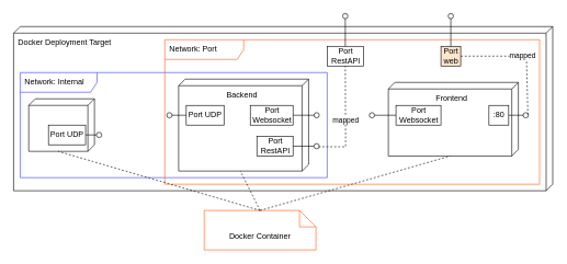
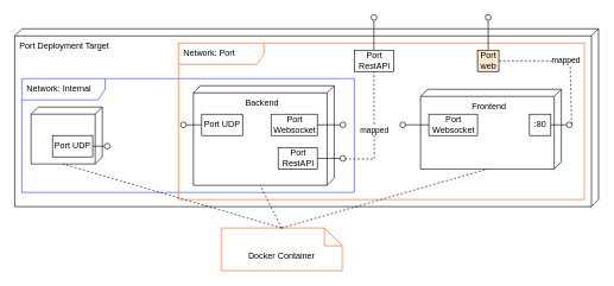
  <mxCell id="0" />
  <mxCell id="1" parent="0" />
- <mxCell id="2" value="Docker Deployment Target" style="verticalAlign=top;align=left;shape=cube;size=10;direction=south;fontStyle=0;html=1;boundedLbl=1;spacingLeft=5;container=0;" vertex="1" parent="1"><mxGeometry y="40" width="820" height="250" as="geometry" x="20" /></mxCell>
+ <mxCell id="2" value="Port Deployment Target" style="verticalAlign=top;align=left;shape=cube;size=10;direction=south;fontStyle=0;html=1;boundedLbl=1;spacingLeft=5;container=0;" vertex="1" parent="1"><mxGeometry y="40" width="820" height="250" as="geometry" x="20" /></mxCell>
  <mxCell id="3" value="" style="verticalAlign=top;align=center;shape=cube;size=10;direction=south;html=1;boundedLbl=1;spacingLeft=5;" vertex="1" parent="1"><mxGeometry x="43" y="150" width="100" height="80" as="geometry"><mxPoint x="-57" y="-160" as="offset" /></mxGeometry></mxCell>
  <mxCell id="4" value="Backend" style="verticalAlign=top;align=center;shape=cube;size=10;direction=south;html=1;boundedLbl=1;spacingLeft=5;" vertex="1" parent="1"><mxGeometry x="271" y="120" width="197.722" height="140" as="geometry" /></mxCell>
  <mxCell id="5" value="Frontend" style="verticalAlign=top;align=center;shape=cube;size=10;direction=south;html=1;boundedLbl=1;spacingLeft=5;" vertex="1" parent="1"><mxGeometry x="590" y="125" width="197.722" height="112.14" as="geometry" /></mxCell>
  <mxCell id="6" value="" style="endArrow=none;html=1;rounded=0;align=center;verticalAlign=top;endFill=0;labelBackgroundColor=none;endSize=2;" edge="1" source="27" target="7" parent="1"><mxGeometry relative="1" as="geometry" /></mxCell>
  <mxCell id="7" value="" style="ellipse;html=1;fontSize=11;align=center;fillColor=none;points=[];aspect=fixed;resizable=0;verticalAlign=bottom;labelPosition=center;verticalLabelPosition=top;flipH=1;" vertex="1" parent="1"><mxGeometry x="146" y="201" width="8" height="8" as="geometry" /></mxCell>
  <mxCell id="8" value="Port &lt;br&gt;Websocket" style="html=1;rounded=0;" vertex="1" parent="1"><mxGeometry x="380" y="160" width="65" height="30" as="geometry" /></mxCell>
  <mxCell id="9" value="" style="endArrow=none;html=1;rounded=0;align=center;verticalAlign=top;endFill=0;labelBackgroundColor=none;endSize=2;" edge="1" source="8" target="10" parent="1"><mxGeometry relative="1" as="geometry" /></mxCell>
  <mxCell id="10" value="" style="ellipse;html=1;fontSize=11;align=center;fillColor=none;points=[];aspect=fixed;resizable=0;verticalAlign=bottom;labelPosition=center;verticalLabelPosition=top;flipH=1;" vertex="1" parent="1"><mxGeometry x="476.9" y="171" width="8" height="8" as="geometry" /></mxCell>
  <mxCell id="11" value="Port&lt;br&gt;RestAPI" style="html=1;rounded=0;" vertex="1" parent="1"><mxGeometry x="390" y="207.14" width="55" height="30" as="geometry" /></mxCell>
  <mxCell id="12" value="" style="endArrow=none;html=1;rounded=0;align=center;verticalAlign=top;endFill=0;labelBackgroundColor=none;endSize=2;" edge="1" source="11" target="13" parent="1"><mxGeometry relative="1" as="geometry" /></mxCell>
  <mxCell id="13" value="" style="ellipse;html=1;fontSize=11;align=center;fillColor=none;points=[];aspect=fixed;resizable=0;verticalAlign=bottom;labelPosition=center;verticalLabelPosition=top;flipH=1;" vertex="1" parent="1"><mxGeometry x="476.9" y="218.14" width="8" height="8" as="geometry" /></mxCell>
  <mxCell id="14" value="Port&lt;br&gt;Websocket" style="html=1;rounded=0;flipV=0;direction=west;" vertex="1" parent="1"><mxGeometry x="601.6" y="160" width="68.4" height="30" as="geometry" /></mxCell>
  <mxCell id="15" value="Network: Internal" style="shape=umlFrame;whiteSpace=wrap;html=1;width=117;height=30;boundedLbl=1;verticalAlign=middle;align=left;spacingLeft=5;strokeColor=#3643FF;" vertex="1" parent="1"><mxGeometry x="30" y="110" width="467" height="160" as="geometry" /></mxCell>
  <mxCell id="16" value="" style="endArrow=none;html=1;rounded=0;align=center;verticalAlign=top;endFill=0;labelBackgroundColor=none;endSize=2;" edge="1" source="14" target="17" parent="1"><mxGeometry relative="1" as="geometry" /></mxCell>
  <mxCell id="17" value="" style="ellipse;html=1;fontSize=11;align=center;fillColor=none;points=[];aspect=fixed;resizable=0;verticalAlign=bottom;labelPosition=center;verticalLabelPosition=top;flipH=1;flipV=0;" vertex="1" parent="1"><mxGeometry x="561" y="171" width="8" height="8" as="geometry" /></mxCell>
  <mxCell id="18" value="Port UDP" style="html=1;rounded=0;flipV=0;direction=west;" vertex="1" parent="1"><mxGeometry x="282.6" y="160" width="57.4" height="30" as="geometry" /></mxCell>
  <mxCell id="19" value="" style="endArrow=none;html=1;rounded=0;align=center;verticalAlign=top;endFill=0;labelBackgroundColor=none;endSize=2;" edge="1" parent="1" source="18" target="20"><mxGeometry relative="1" as="geometry" /></mxCell>
  <mxCell id="20" value="" style="ellipse;html=1;fontSize=11;align=center;fillColor=none;points=[];aspect=fixed;resizable=0;verticalAlign=bottom;labelPosition=center;verticalLabelPosition=top;flipH=1;flipV=0;" vertex="1" parent="1"><mxGeometry x="253" y="171" width="8" height="8" as="geometry" /></mxCell>
  <mxCell id="21" value=":80" style="html=1;rounded=0;" vertex="1" parent="1"><mxGeometry x="743" y="160" width="30" height="30" as="geometry" /></mxCell>
  <mxCell id="22" value="" style="endArrow=none;html=1;rounded=0;align=center;verticalAlign=top;endFill=0;labelBackgroundColor=none;endSize=2;" edge="1" source="21" target="23" parent="1"><mxGeometry relative="1" as="geometry" /></mxCell>
  <mxCell id="23" value="" style="ellipse;html=1;fontSize=11;align=center;fillColor=none;points=[];aspect=fixed;resizable=0;verticalAlign=bottom;labelPosition=center;verticalLabelPosition=top;flipH=1;" vertex="1" parent="1"><mxGeometry x="795" y="171" width="8" height="8" as="geometry" /></mxCell>
  <mxCell id="24" value="Network: Port" style="shape=umlFrame;whiteSpace=wrap;html=1;width=120;height=30;boundedLbl=1;verticalAlign=middle;align=left;spacingLeft=5;strokeColor=#FF601C;" vertex="1" parent="1"><mxGeometry x="250" y="60" width="570" height="220" as="geometry" /></mxCell>
  <mxCell id="25" value="Docker Container" style="shape=note2;boundedLbl=1;whiteSpace=wrap;html=1;size=25;verticalAlign=top;align=center;strokeColor=#FF601C;" vertex="1" parent="1"><mxGeometry x="309.86" y="320" width="170" height="60" as="geometry" /></mxCell>
  <mxCell id="26" value="" style="endArrow=none;dashed=1;html=1;rounded=0;exitX=0.5;exitY=0;exitDx=0;exitDy=0;exitPerimeter=0;entryX=0;entryY=0;entryDx=80;entryDy=55;entryPerimeter=0;" edge="1" parent="1" source="25" target="3"><mxGeometry width="50" height="50" relative="1" as="geometry"><mxPoint x="270" y="340" as="sourcePoint" /><mxPoint x="200" y="320" as="targetPoint" /></mxGeometry></mxCell>
  <mxCell id="27" value="Port UDP" style="html=1;rounded=0;" vertex="1" parent="1"><mxGeometry x="73" y="190" width="56.5" height="30" as="geometry" /></mxCell>
  <mxCell id="28" value="" style="endArrow=none;dashed=1;html=1;rounded=0;exitX=0.5;exitY=0;exitDx=0;exitDy=0;exitPerimeter=0;entryX=0;entryY=0;entryDx=112.14;entryDy=103.861;entryPerimeter=0;" edge="1" parent="1" source="25" target="5"><mxGeometry width="50" height="50" relative="1" as="geometry"><mxPoint x="360" y="370" as="sourcePoint" /><mxPoint x="650" y="350" as="targetPoint" /></mxGeometry></mxCell>
  <mxCell id="29" value="" style="endArrow=none;dashed=1;html=1;rounded=0;exitX=0.5;exitY=0;exitDx=0;exitDy=0;exitPerimeter=0;entryX=0;entryY=0;entryDx=140;entryDy=103.861;entryPerimeter=0;" edge="1" parent="1" source="25" target="4"><mxGeometry width="50" height="50" relative="1" as="geometry"><mxPoint x="370" y="380" as="sourcePoint" /><mxPoint x="108" y="250" as="targetPoint" /></mxGeometry></mxCell>
  <mxCell id="30" value="Port&lt;br&gt;RestAPI" style="html=1;rounded=0;" vertex="1" parent="1"><mxGeometry x="497" y="70" width="55" height="30" as="geometry" /></mxCell>
  <mxCell id="31" value="" style="endArrow=none;html=1;rounded=0;align=center;verticalAlign=top;endFill=0;labelBackgroundColor=none;endSize=2;" edge="1" parent="1" source="30" target="32"><mxGeometry relative="1" as="geometry" /></mxCell>
  <mxCell id="32" value="" style="ellipse;html=1;fontSize=11;align=center;fillColor=none;points=[];aspect=fixed;resizable=0;verticalAlign=bottom;labelPosition=center;verticalLabelPosition=top;flipH=1;" vertex="1" parent="1"><mxGeometry x="520.5" y="20" width="8" height="8" as="geometry" /></mxCell>
  <mxCell id="33" value="Port&lt;br&gt;web" style="html=1;rounded=0;fillColor=#ffe6cc;" vertex="1" parent="1"><mxGeometry x="670" y="70" width="30" height="30" as="geometry" /></mxCell>
  <mxCell id="34" value="" style="endArrow=none;html=1;rounded=0;align=center;verticalAlign=top;endFill=0;labelBackgroundColor=none;endSize=2;" edge="1" parent="1" source="33" target="35"><mxGeometry relative="1" as="geometry" /></mxCell>
  <mxCell id="35" value="" style="ellipse;html=1;fontSize=11;align=center;fillColor=none;points=[];aspect=fixed;resizable=0;verticalAlign=bottom;labelPosition=center;verticalLabelPosition=top;flipH=1;" vertex="1" parent="1"><mxGeometry x="681" y="20" width="8" height="8" as="geometry" /></mxCell>
  <mxCell id="36" value="mapped" style="endArrow=none;dashed=1;html=1;rounded=0;exitX=0.138;exitY=0.608;exitDx=0;exitDy=0;exitPerimeter=0;entryX=0.5;entryY=1;entryDx=0;entryDy=0;" edge="1" parent="1" source="13" target="30"><mxGeometry width="50" height="50" relative="1" as="geometry"><mxPoint x="379.86" y="330" as="sourcePoint" /><mxPoint x="693.861" y="247.14" as="targetPoint" /><Array as="points"><mxPoint x="525" y="223" /></Array></mxGeometry></mxCell>
  <mxCell id="37" value="mapped" style="endArrow=none;dashed=1;html=1;rounded=0;exitX=0.1;exitY=0.4;exitDx=0;exitDy=0;exitPerimeter=0;entryX=1;entryY=0.5;entryDx=0;entryDy=0;" edge="1" parent="1" source="23" target="33"><mxGeometry width="50" height="50" relative="1" as="geometry"><mxPoint x="493.796" y="233.004" as="sourcePoint" /><mxPoint x="534.5" y="110" as="targetPoint" /><Array as="points"><mxPoint x="800" y="85" /></Array></mxGeometry></mxCell>
